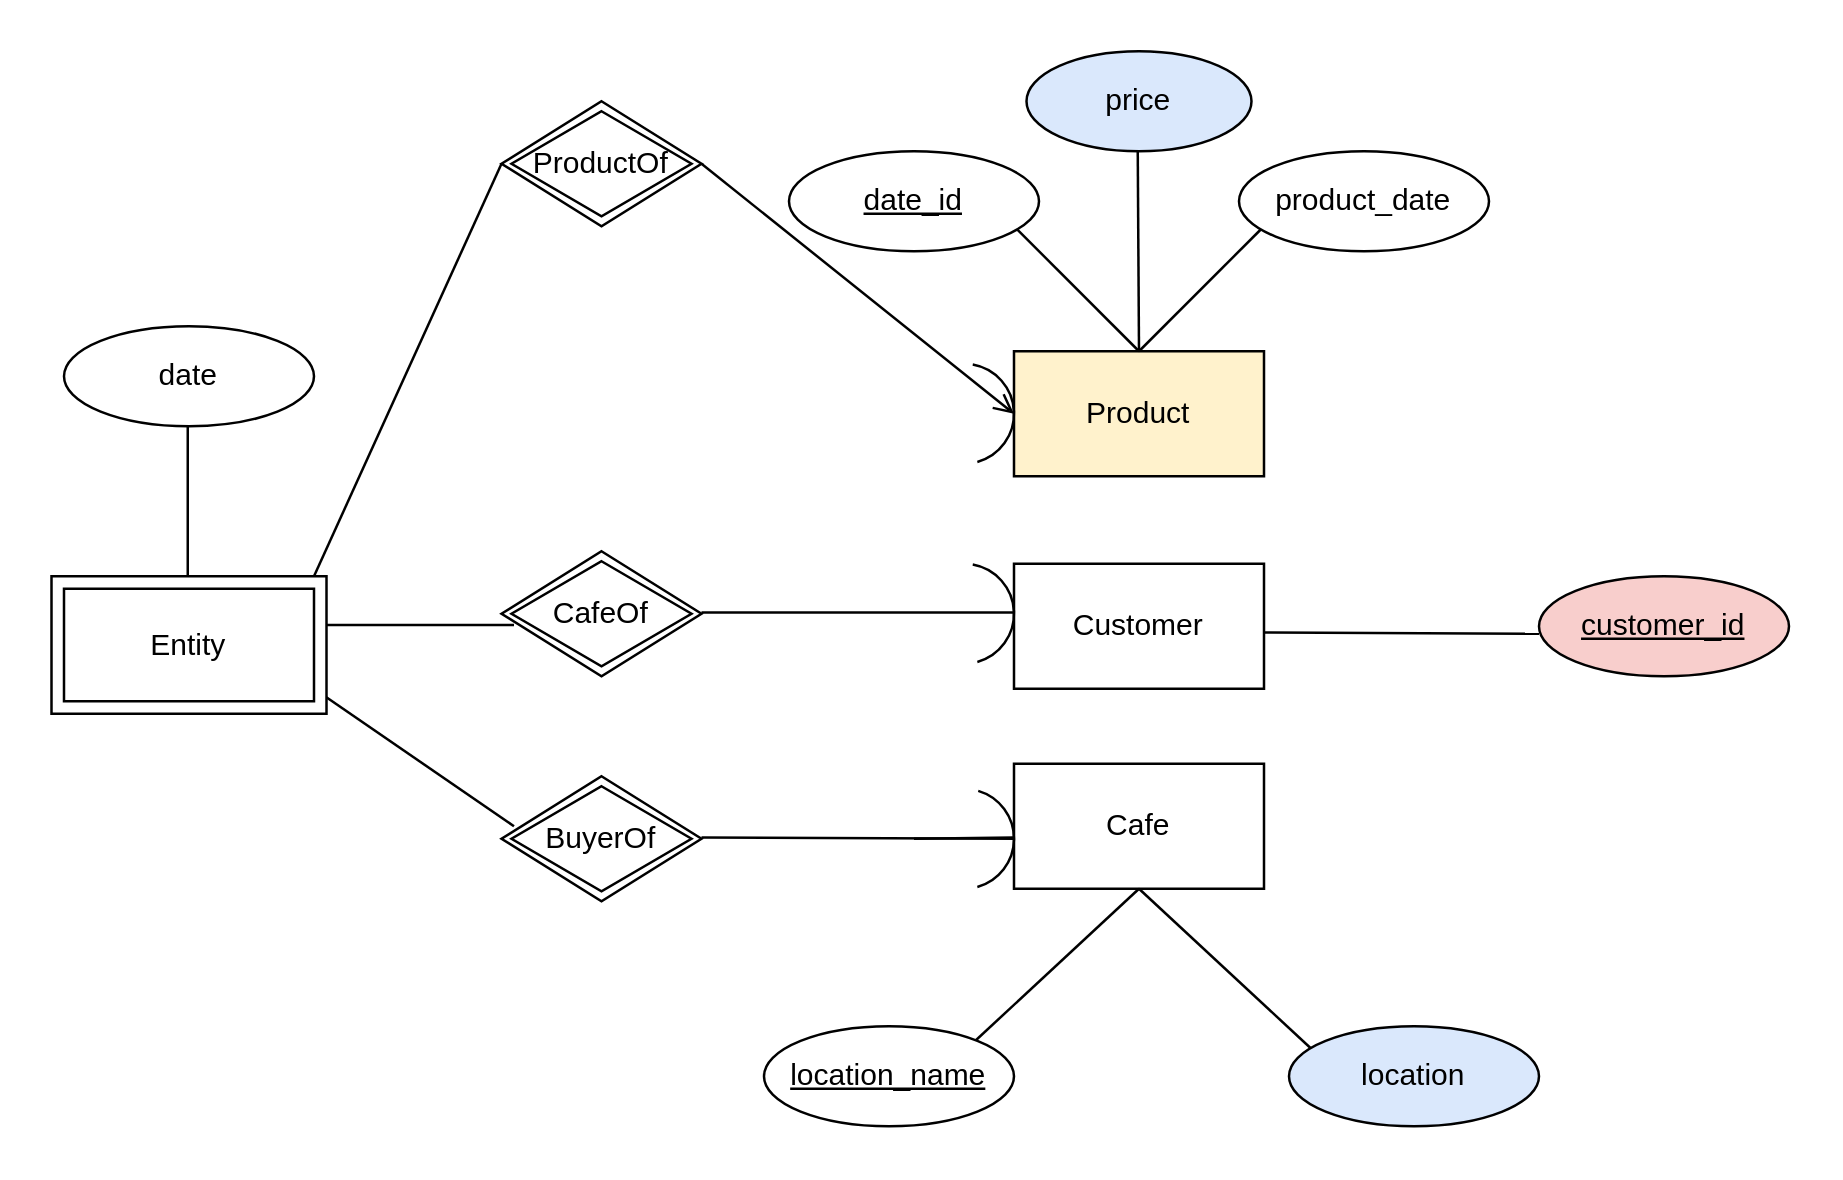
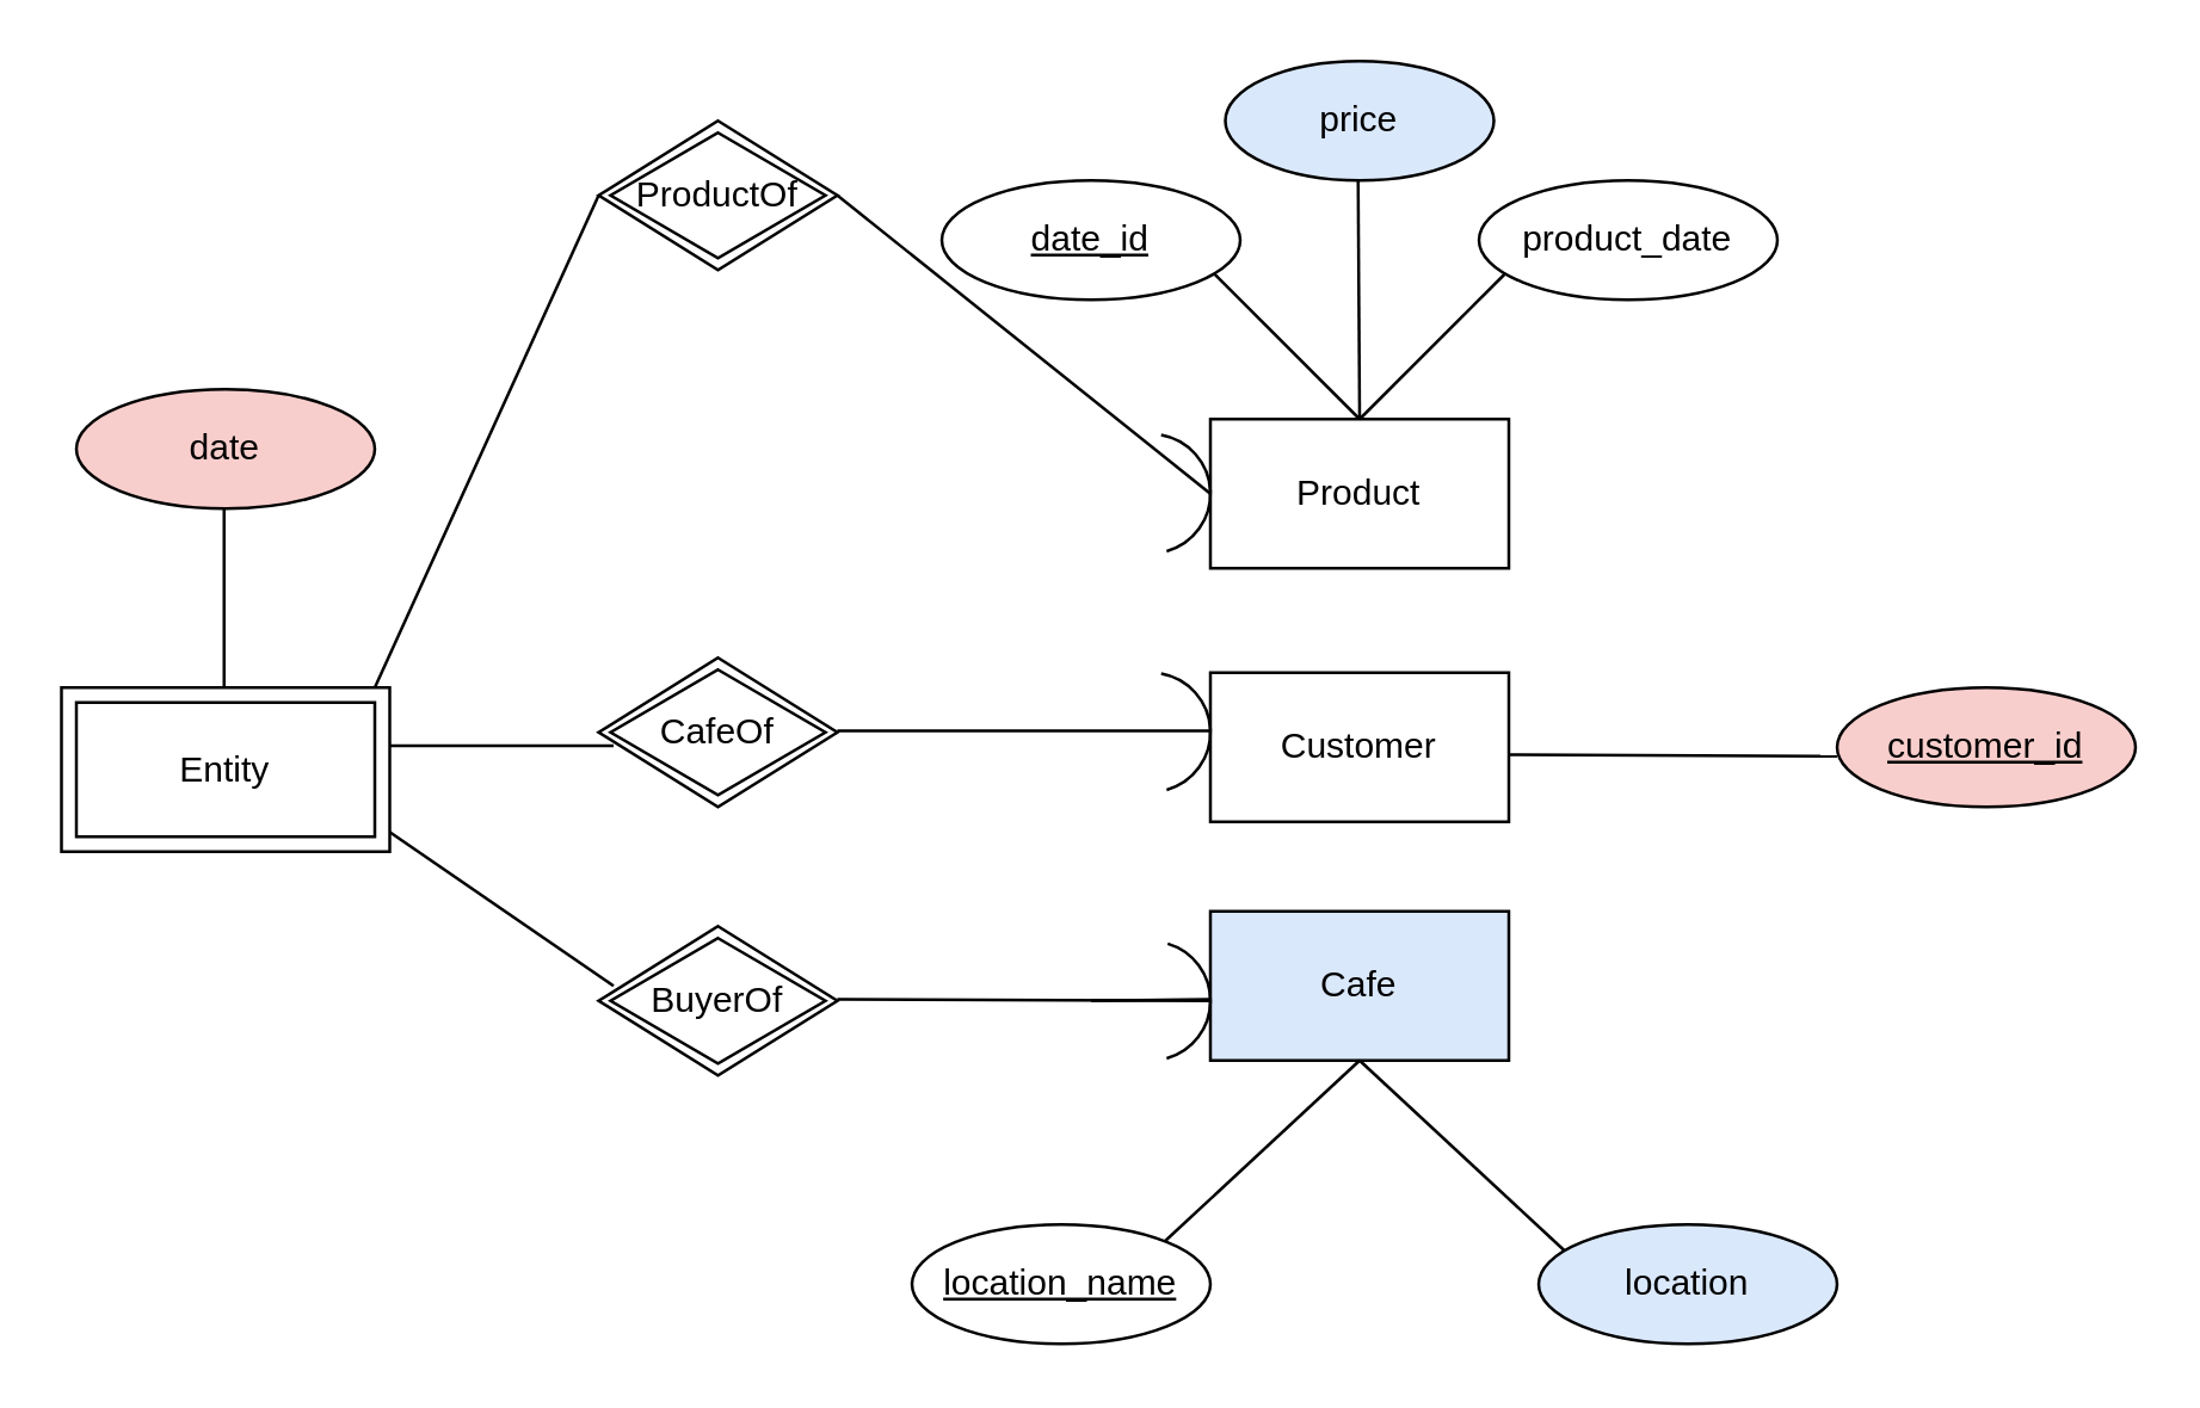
  <mxCell id="0" />
  <mxCell id="1" parent="0" />
  <mxCell id="2" value="" style="endArrow=none;html=1;exitX=0;exitY=0.5;exitDx=0;exitDy=0;" parent="1" edge="1"><mxGeometry width="50" height="50" relative="1" as="geometry"><mxPoint x="205" y="330" as="sourcePoint" /><mxPoint x="125" y="275" as="targetPoint" /></mxGeometry></mxCell>
  <mxCell id="3" value="" style="endArrow=none;html=1;" parent="1" edge="1"><mxGeometry width="50" height="50" relative="1" as="geometry"><mxPoint x="125" y="249.5" as="sourcePoint" /><mxPoint x="205" y="249.5" as="targetPoint" /></mxGeometry></mxCell>
  <mxCell id="4" value="" style="endArrow=none;html=1;entryX=0;entryY=0.5;entryDx=0;entryDy=0;exitX=1;exitY=0;exitDx=0;exitDy=0;" parent="1" target="24" edge="1"><mxGeometry width="50" height="50" relative="1" as="geometry"><mxPoint x="125" y="230" as="sourcePoint" /><mxPoint x="205" y="175" as="targetPoint" /></mxGeometry></mxCell>
- <mxCell id="5" value="Cafe" style="rounded=0;whiteSpace=wrap;html=1;" parent="1" vertex="1"><mxGeometry x="405" y="305" width="100" height="50" as="geometry" /></mxCell>
+ <mxCell id="5" value="Cafe" style="rounded=0;whiteSpace=wrap;html=1;fillColor=#dae8fc;" parent="1" vertex="1"><mxGeometry x="405" y="305" width="100" height="50" as="geometry" /></mxCell>
  <mxCell id="6" value="Customer" style="rounded=0;whiteSpace=wrap;html=1;" parent="1" vertex="1"><mxGeometry x="405" y="225" width="100" height="50" as="geometry" /></mxCell>
- <mxCell id="7" value="Product" style="rounded=0;whiteSpace=wrap;html=1;fillColor=#fff2cc;" parent="1" vertex="1"><mxGeometry x="405" y="140" width="100" height="50" as="geometry" /></mxCell>
+ <mxCell id="7" value="Product" style="rounded=0;whiteSpace=wrap;html=1;" parent="1" vertex="1"><mxGeometry x="405" y="140" width="100" height="50" as="geometry" /></mxCell>
  <mxCell id="8" value="" style="endArrow=none;html=1;" parent="1" edge="1"><mxGeometry width="50" height="50" relative="1" as="geometry"><mxPoint x="455" y="140" as="sourcePoint" /><mxPoint x="505" y="90" as="targetPoint" /></mxGeometry></mxCell>
  <mxCell id="9" value="" style="endArrow=none;html=1;" parent="1" edge="1"><mxGeometry width="50" height="50" relative="1" as="geometry"><mxPoint x="455" y="140" as="sourcePoint" /><mxPoint x="405" y="90" as="targetPoint" /></mxGeometry></mxCell>
  <mxCell id="10" value="" style="endArrow=none;html=1;" parent="1" edge="1"><mxGeometry width="50" height="50" relative="1" as="geometry"><mxPoint x="455" y="140" as="sourcePoint" /><mxPoint x="454.5" y="60" as="targetPoint" /></mxGeometry></mxCell>
  <mxCell id="11" value="&lt;u&gt;date_id&lt;/u&gt;" style="ellipse;whiteSpace=wrap;html=1;" parent="1" vertex="1"><mxGeometry x="315" y="60" width="100" height="40" as="geometry" /></mxCell>
  <mxCell id="12" value="price" style="ellipse;whiteSpace=wrap;html=1;fillColor=#dae8fc;" parent="1" vertex="1"><mxGeometry x="410" y="20" width="90" height="40" as="geometry" /></mxCell>
  <mxCell id="13" value="product_date" style="ellipse;whiteSpace=wrap;html=1;" parent="1" vertex="1"><mxGeometry x="495" y="60" width="100" height="40" as="geometry" /></mxCell>
  <mxCell id="14" value="" style="endArrow=none;html=1;" parent="1" edge="1"><mxGeometry width="50" height="50" relative="1" as="geometry"><mxPoint x="505" y="252.5" as="sourcePoint" /><mxPoint x="615" y="253" as="targetPoint" /></mxGeometry></mxCell>
  <mxCell id="15" value="&lt;u&gt;customer_id&lt;/u&gt;" style="ellipse;whiteSpace=wrap;html=1;fillColor=#f8cecc;" parent="1" vertex="1"><mxGeometry x="615" y="230" width="100" height="40" as="geometry" /></mxCell>
  <mxCell id="16" value="" style="endArrow=none;html=1;" parent="1" edge="1"><mxGeometry width="50" height="50" relative="1" as="geometry"><mxPoint x="385" y="420" as="sourcePoint" /><mxPoint x="455" y="355" as="targetPoint" /></mxGeometry></mxCell>
  <mxCell id="17" value="" style="endArrow=none;html=1;" parent="1" edge="1"><mxGeometry width="50" height="50" relative="1" as="geometry"><mxPoint x="455" y="355" as="sourcePoint" /><mxPoint x="525" y="420" as="targetPoint" /></mxGeometry></mxCell>
  <mxCell id="18" value="location" style="ellipse;whiteSpace=wrap;html=1;fillColor=#dae8fc;" parent="1" vertex="1"><mxGeometry x="515" y="410" width="100" height="40" as="geometry" /></mxCell>
  <mxCell id="19" value="&lt;u&gt;location_name&lt;/u&gt;" style="ellipse;whiteSpace=wrap;html=1;" parent="1" vertex="1"><mxGeometry x="305" y="410" width="100" height="40" as="geometry" /></mxCell>
  <mxCell id="20" value="" style="endArrow=none;html=1;" parent="1" edge="1"><mxGeometry width="50" height="50" relative="1" as="geometry"><mxPoint x="74.5" y="230" as="sourcePoint" /><mxPoint x="74.5" y="165" as="targetPoint" /></mxGeometry></mxCell>
- <mxCell id="21" value="date" style="ellipse;whiteSpace=wrap;html=1;" parent="1" vertex="1"><mxGeometry x="25" y="130" width="100" height="40" as="geometry" /></mxCell>
+ <mxCell id="21" value="date" style="ellipse;whiteSpace=wrap;html=1;fillColor=#f8cecc;" parent="1" vertex="1"><mxGeometry x="25" y="130" width="100" height="40" as="geometry" /></mxCell>
  <mxCell id="22" value="BuyerOf" style="shape=rhombus;double=1;perimeter=rhombusPerimeter;whiteSpace=wrap;html=1;align=center;" vertex="1" parent="1"><mxGeometry x="200" y="310" width="80" height="50" as="geometry" /></mxCell>
  <mxCell id="23" value="CafeOf" style="shape=rhombus;double=1;perimeter=rhombusPerimeter;whiteSpace=wrap;html=1;align=center;" vertex="1" parent="1"><mxGeometry x="200" y="220" width="80" height="50" as="geometry" /></mxCell>
  <mxCell id="24" value="ProductOf" style="shape=rhombus;double=1;perimeter=rhombusPerimeter;whiteSpace=wrap;html=1;align=center;" vertex="1" parent="1"><mxGeometry x="200" y="40" width="80" height="50" as="geometry" /></mxCell>
  <mxCell id="25" value="Entity" style="shape=ext;margin=3;double=1;whiteSpace=wrap;html=1;align=center;" vertex="1" parent="1"><mxGeometry x="20" y="230" width="110" height="55" as="geometry" /></mxCell>
- <mxCell id="26" value="" style="endArrow=open;html=1;exitX=1;exitY=0.5;exitDx=0;exitDy=0;entryX=0;entryY=0.5;entryDx=0;entryDy=0;" edge="1" parent="1" source="24" target="7"><mxGeometry width="50" height="50" relative="1" as="geometry"><mxPoint x="355" y="210" as="sourcePoint" /><mxPoint x="405" y="160" as="targetPoint" /></mxGeometry></mxCell>
+ <mxCell id="26" value="" style="endArrow=none;html=1;exitX=1;exitY=0.5;exitDx=0;exitDy=0;entryX=0;entryY=0.5;entryDx=0;entryDy=0;" edge="1" parent="1" source="24" target="7"><mxGeometry width="50" height="50" relative="1" as="geometry"><mxPoint x="355" y="210" as="sourcePoint" /><mxPoint x="405" y="160" as="targetPoint" /></mxGeometry></mxCell>
  <mxCell id="27" value="" style="endArrow=none;html=1;exitX=1;exitY=0.5;exitDx=0;exitDy=0;entryX=0;entryY=0.5;entryDx=0;entryDy=0;" edge="1" parent="1" source="31"><mxGeometry width="50" height="50" relative="1" as="geometry"><mxPoint x="280" y="334.5" as="sourcePoint" /><mxPoint x="405" y="334.5" as="targetPoint" /></mxGeometry></mxCell>
  <mxCell id="28" value="" style="endArrow=none;html=1;exitX=1;exitY=0.5;exitDx=0;exitDy=0;entryX=0;entryY=0.5;entryDx=0;entryDy=0;" edge="1" parent="1"><mxGeometry width="50" height="50" relative="1" as="geometry"><mxPoint x="280" y="244.5" as="sourcePoint" /><mxPoint x="405" y="244.5" as="targetPoint" /></mxGeometry></mxCell>
  <mxCell id="29" value="" style="verticalLabelPosition=bottom;verticalAlign=top;html=1;shape=mxgraph.basic.arc;startAngle=0.528;endAngle=0.957;direction=west;" vertex="1" parent="1"><mxGeometry x="365" y="145" width="40" height="40" as="geometry" /></mxCell>
  <mxCell id="30" value="" style="verticalLabelPosition=bottom;verticalAlign=top;html=1;shape=mxgraph.basic.arc;startAngle=0.528;endAngle=0.957;direction=west;" vertex="1" parent="1"><mxGeometry x="365" y="225" width="40" height="40" as="geometry" /></mxCell>
  <mxCell id="31" value="" style="verticalLabelPosition=bottom;verticalAlign=top;html=1;shape=mxgraph.basic.arc;startAngle=0.546;endAngle=0.957;direction=west;" vertex="1" parent="1"><mxGeometry x="365" y="315" width="40" height="40" as="geometry" /></mxCell>
  <mxCell id="32" value="" style="endArrow=none;html=1;exitX=1;exitY=0.5;exitDx=0;exitDy=0;entryX=0;entryY=0.5;entryDx=0;entryDy=0;" edge="1" parent="1" target="31"><mxGeometry width="50" height="50" relative="1" as="geometry"><mxPoint x="280" y="334.5" as="sourcePoint" /><mxPoint x="405" y="334.5" as="targetPoint" /></mxGeometry></mxCell>
